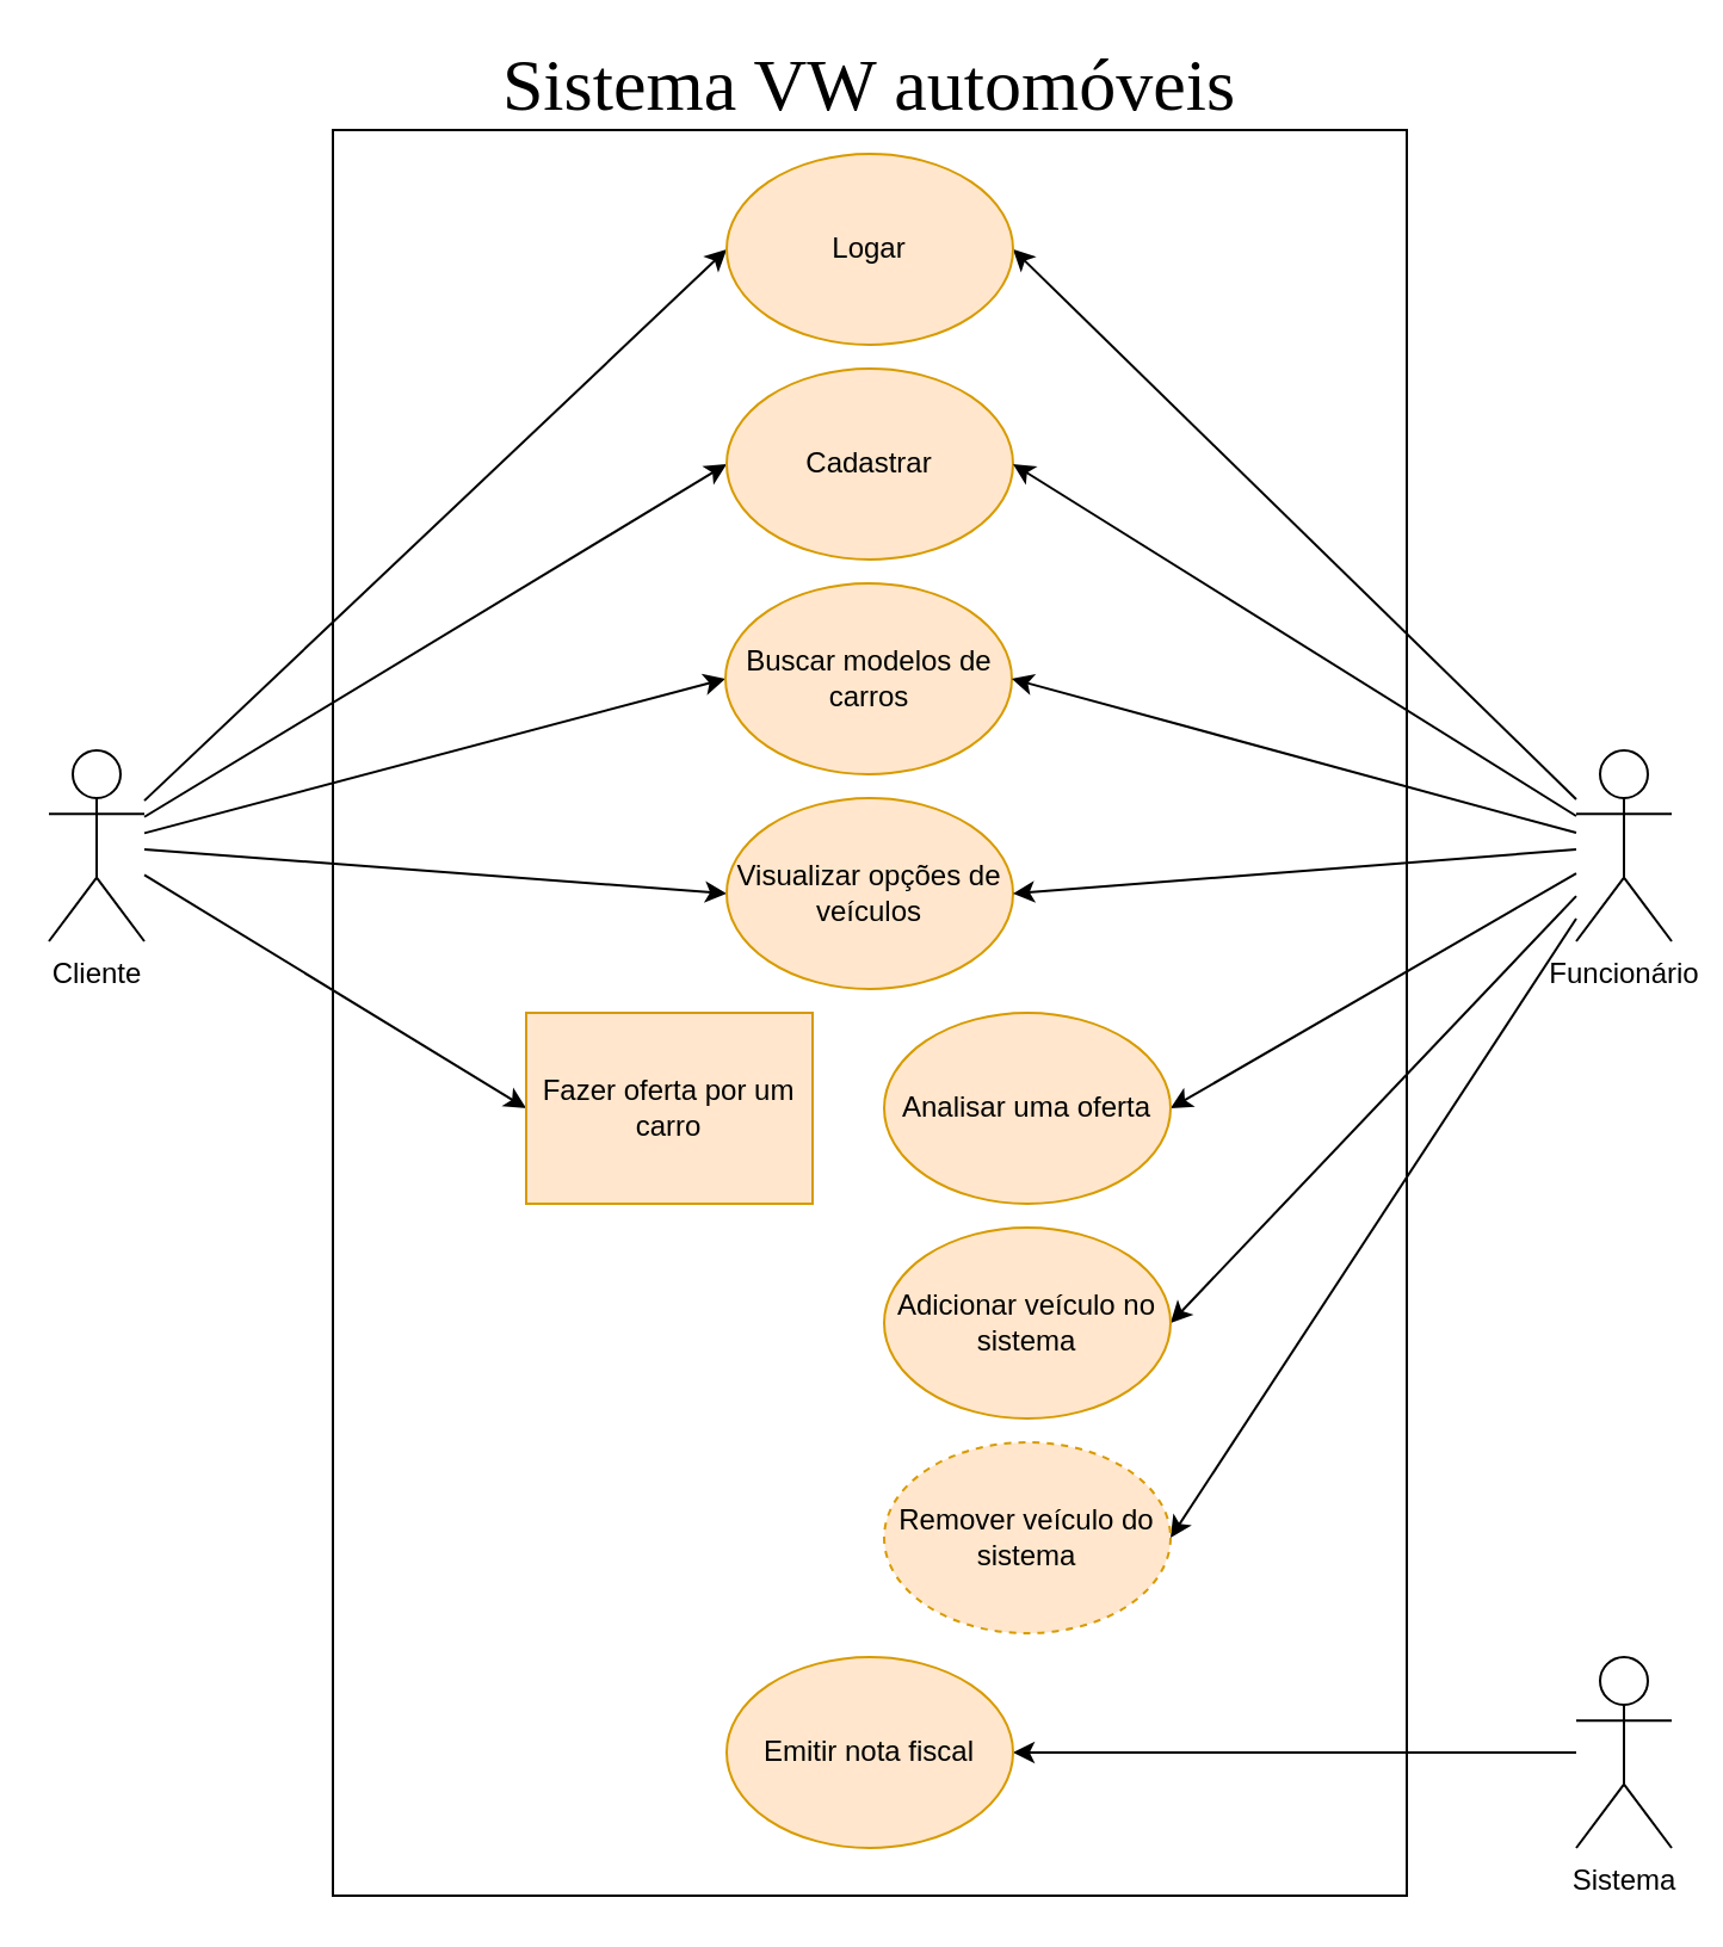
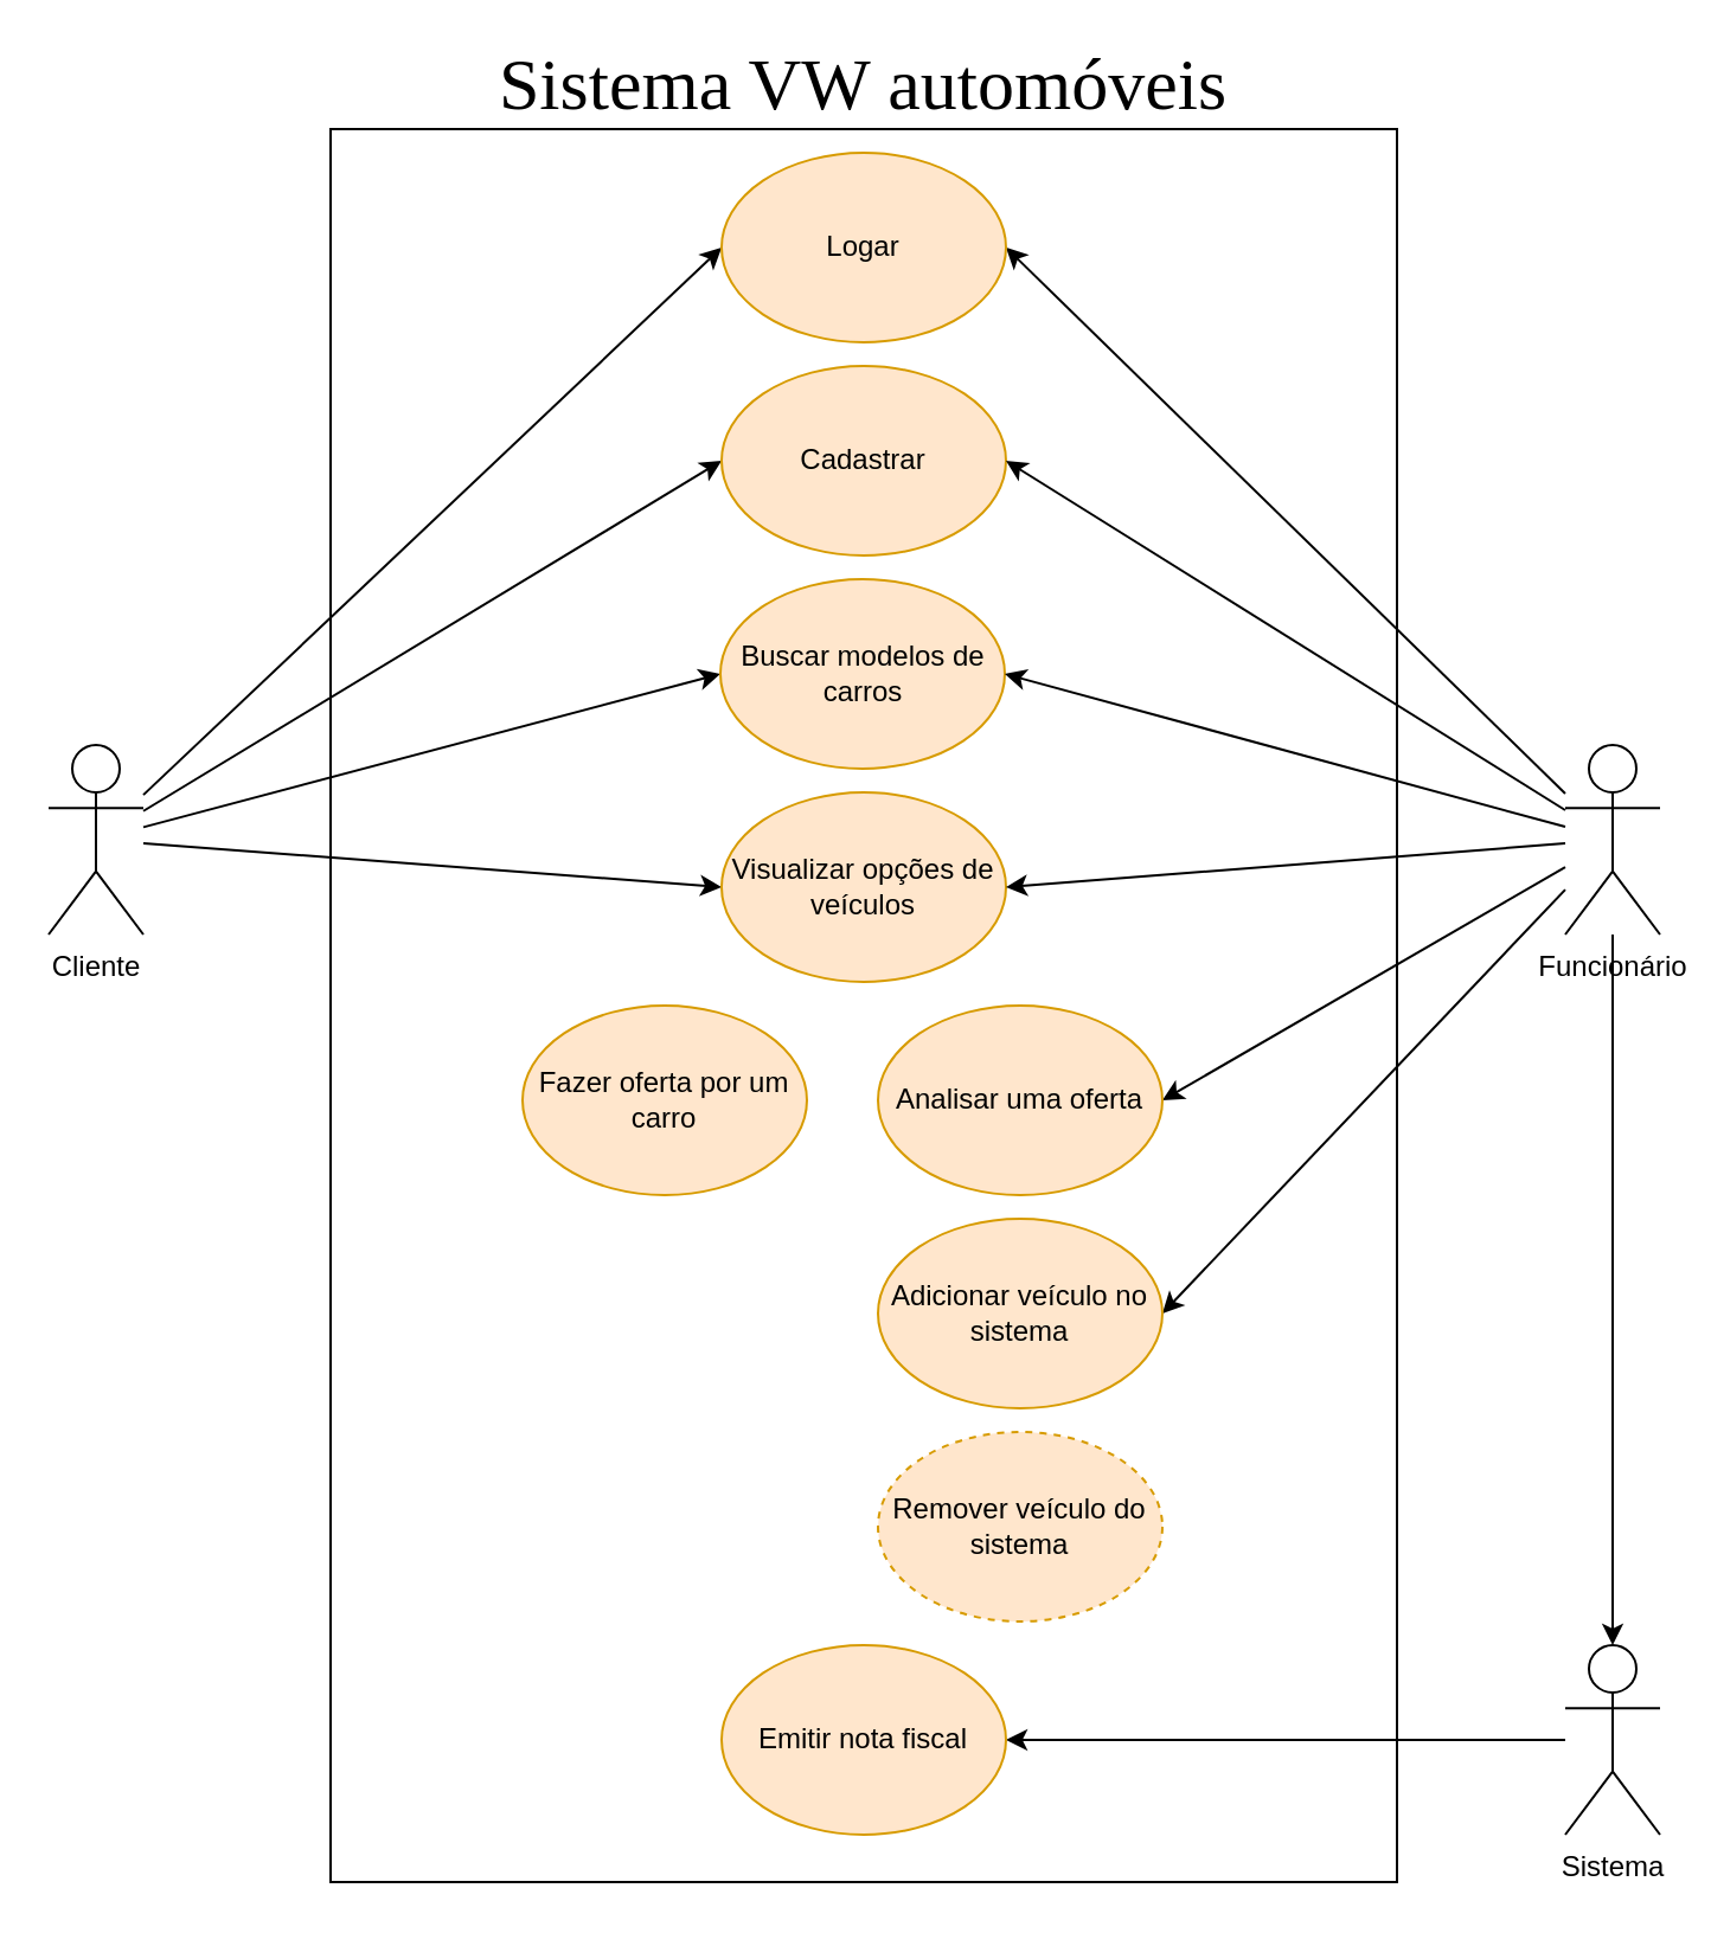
  <mxCell id="0" />
  <mxCell id="1" parent="0" />
  <mxCell id="2" value="" style="rounded=0;whiteSpace=wrap;html=1;" vertex="1" parent="1"><mxGeometry x="139" y="54" width="450" height="740" as="geometry" /></mxCell>
  <mxCell id="3" style="rounded=0;orthogonalLoop=1;jettySize=auto;html=1;entryX=0;entryY=0.5;entryDx=0;entryDy=0;" edge="1" parent="1" source="8" target="9"><mxGeometry relative="1" as="geometry" /></mxCell>
  <mxCell id="4" style="edgeStyle=none;rounded=0;orthogonalLoop=1;jettySize=auto;html=1;entryX=0;entryY=0.5;entryDx=0;entryDy=0;" edge="1" parent="1" source="8" target="11"><mxGeometry relative="1" as="geometry" /></mxCell>
  <mxCell id="5" style="edgeStyle=none;rounded=0;orthogonalLoop=1;jettySize=auto;html=1;entryX=0;entryY=0.5;entryDx=0;entryDy=0;" edge="1" parent="1" source="8" target="12"><mxGeometry relative="1" as="geometry" /></mxCell>
- <mxCell id="6" style="edgeStyle=none;rounded=0;orthogonalLoop=1;jettySize=auto;html=1;entryX=0;entryY=0.5;entryDx=0;entryDy=0;" edge="1" parent="1" source="8" target="13"><mxGeometry relative="1" as="geometry" /></mxCell>
  <mxCell id="7" style="edgeStyle=none;rounded=0;orthogonalLoop=1;jettySize=auto;html=1;entryX=0;entryY=0.5;entryDx=0;entryDy=0;" edge="1" parent="1" source="8" target="28"><mxGeometry relative="1" as="geometry" /></mxCell>
  <mxCell id="8" value="Cliente" style="shape=umlActor;verticalLabelPosition=bottom;verticalAlign=top;html=1;outlineConnect=0;" vertex="1" parent="1"><mxGeometry x="20" y="314" width="40" height="80" as="geometry" /></mxCell>
  <mxCell id="9" value="Cadastrar" style="ellipse;whiteSpace=wrap;html=1;fillColor=#ffe6cc;strokeColor=#d79b00;" vertex="1" parent="1"><mxGeometry x="304" y="154" width="120" height="80" as="geometry" /></mxCell>
  <mxCell id="10" value="Sistema VW automóveis" style="text;html=1;strokeColor=none;fillColor=none;align=center;verticalAlign=middle;whiteSpace=wrap;rounded=0;fontFamily=Tahoma;fontSize=31;" vertex="1" parent="1"><mxGeometry x="159" y="20" width="410" height="30" as="geometry" /></mxCell>
  <mxCell id="11" value="Buscar modelos de carros" style="ellipse;whiteSpace=wrap;html=1;fillColor=#ffe6cc;strokeColor=#d79b00;" vertex="1" parent="1"><mxGeometry x="303.5" y="244" width="120" height="80" as="geometry" /></mxCell>
  <mxCell id="12" value="Visualizar opções de veículos" style="ellipse;whiteSpace=wrap;html=1;fillColor=#ffe6cc;strokeColor=#d79b00;" vertex="1" parent="1"><mxGeometry x="304" y="334" width="120" height="80" as="geometry" /></mxCell>
- <mxCell id="13" value="Fazer oferta por um carro" style="whiteSpace=wrap;html=1;fillColor=#ffe6cc;strokeColor=#d79b00;rounded=0;" vertex="1" parent="1"><mxGeometry x="220" y="424" width="120" height="80" as="geometry" /></mxCell>
+ <mxCell id="13" value="Fazer oferta por um carro" style="ellipse;whiteSpace=wrap;html=1;fillColor=#ffe6cc;strokeColor=#d79b00;" vertex="1" parent="1"><mxGeometry x="220" y="424" width="120" height="80" as="geometry" /></mxCell>
  <mxCell id="14" style="edgeStyle=none;rounded=0;orthogonalLoop=1;jettySize=auto;html=1;entryX=1;entryY=0.5;entryDx=0;entryDy=0;" edge="1" parent="1" source="21" target="22"><mxGeometry relative="1" as="geometry" /></mxCell>
  <mxCell id="15" style="edgeStyle=none;rounded=0;orthogonalLoop=1;jettySize=auto;html=1;entryX=1;entryY=0.5;entryDx=0;entryDy=0;" edge="1" parent="1" source="21" target="23"><mxGeometry relative="1" as="geometry" /></mxCell>
- <mxCell id="16" style="edgeStyle=none;rounded=0;orthogonalLoop=1;jettySize=auto;html=1;entryX=1;entryY=0.5;entryDx=0;entryDy=0;" edge="1" parent="1" source="21" target="24"><mxGeometry relative="1" as="geometry" /></mxCell>
+ <mxCell id="16" style="edgeStyle=none;rounded=0;orthogonalLoop=1;jettySize=auto;html=1;" edge="1" parent="1" source="21" target="26"><mxGeometry relative="1" as="geometry" /></mxCell>
  <mxCell id="17" style="edgeStyle=none;rounded=0;orthogonalLoop=1;jettySize=auto;html=1;entryX=1;entryY=0.5;entryDx=0;entryDy=0;" edge="1" parent="1" source="21" target="28"><mxGeometry relative="1" as="geometry" /></mxCell>
  <mxCell id="18" style="edgeStyle=none;rounded=0;orthogonalLoop=1;jettySize=auto;html=1;entryX=1;entryY=0.5;entryDx=0;entryDy=0;" edge="1" parent="1" source="21" target="9"><mxGeometry relative="1" as="geometry" /></mxCell>
  <mxCell id="19" style="edgeStyle=none;rounded=0;orthogonalLoop=1;jettySize=auto;html=1;entryX=1;entryY=0.5;entryDx=0;entryDy=0;" edge="1" parent="1" source="21" target="11"><mxGeometry relative="1" as="geometry" /></mxCell>
  <mxCell id="20" style="edgeStyle=none;rounded=0;orthogonalLoop=1;jettySize=auto;html=1;entryX=1;entryY=0.5;entryDx=0;entryDy=0;" edge="1" parent="1" source="21" target="12"><mxGeometry relative="1" as="geometry" /></mxCell>
  <mxCell id="21" value="Funcionário" style="shape=umlActor;verticalLabelPosition=bottom;verticalAlign=top;html=1;outlineConnect=0;" vertex="1" parent="1"><mxGeometry x="660" y="314" width="40" height="80" as="geometry" /></mxCell>
  <mxCell id="22" value="Analisar uma oferta" style="ellipse;whiteSpace=wrap;html=1;fillColor=#ffe6cc;strokeColor=#d79b00;" vertex="1" parent="1"><mxGeometry x="370" y="424" width="120" height="80" as="geometry" /></mxCell>
  <mxCell id="23" value="Adicionar veículo no sistema" style="ellipse;whiteSpace=wrap;html=1;fillColor=#ffe6cc;strokeColor=#d79b00;" vertex="1" parent="1"><mxGeometry x="370" y="514" width="120" height="80" as="geometry" /></mxCell>
  <mxCell id="24" value="Remover veículo do sistema" style="ellipse;whiteSpace=wrap;html=1;fillColor=#ffe6cc;strokeColor=#d79b00;dashed=1;" vertex="1" parent="1"><mxGeometry x="370" y="604" width="120" height="80" as="geometry" /></mxCell>
  <mxCell id="25" style="edgeStyle=none;rounded=0;orthogonalLoop=1;jettySize=auto;html=1;entryX=1;entryY=0.5;entryDx=0;entryDy=0;" edge="1" parent="1" source="26" target="27"><mxGeometry relative="1" as="geometry" /></mxCell>
  <mxCell id="26" value="Sistema" style="shape=umlActor;verticalLabelPosition=bottom;verticalAlign=top;html=1;outlineConnect=0;" vertex="1" parent="1"><mxGeometry x="660" y="694" width="40" height="80" as="geometry" /></mxCell>
  <mxCell id="27" value="Emitir nota fiscal" style="ellipse;whiteSpace=wrap;html=1;fillColor=#ffe6cc;strokeColor=#d79b00;" vertex="1" parent="1"><mxGeometry x="304" y="694" width="120" height="80" as="geometry" /></mxCell>
  <mxCell id="28" value="Logar" style="ellipse;whiteSpace=wrap;html=1;fillColor=#ffe6cc;strokeColor=#d79b00;" vertex="1" parent="1"><mxGeometry x="304" y="64" width="120" height="80" as="geometry" /></mxCell>
